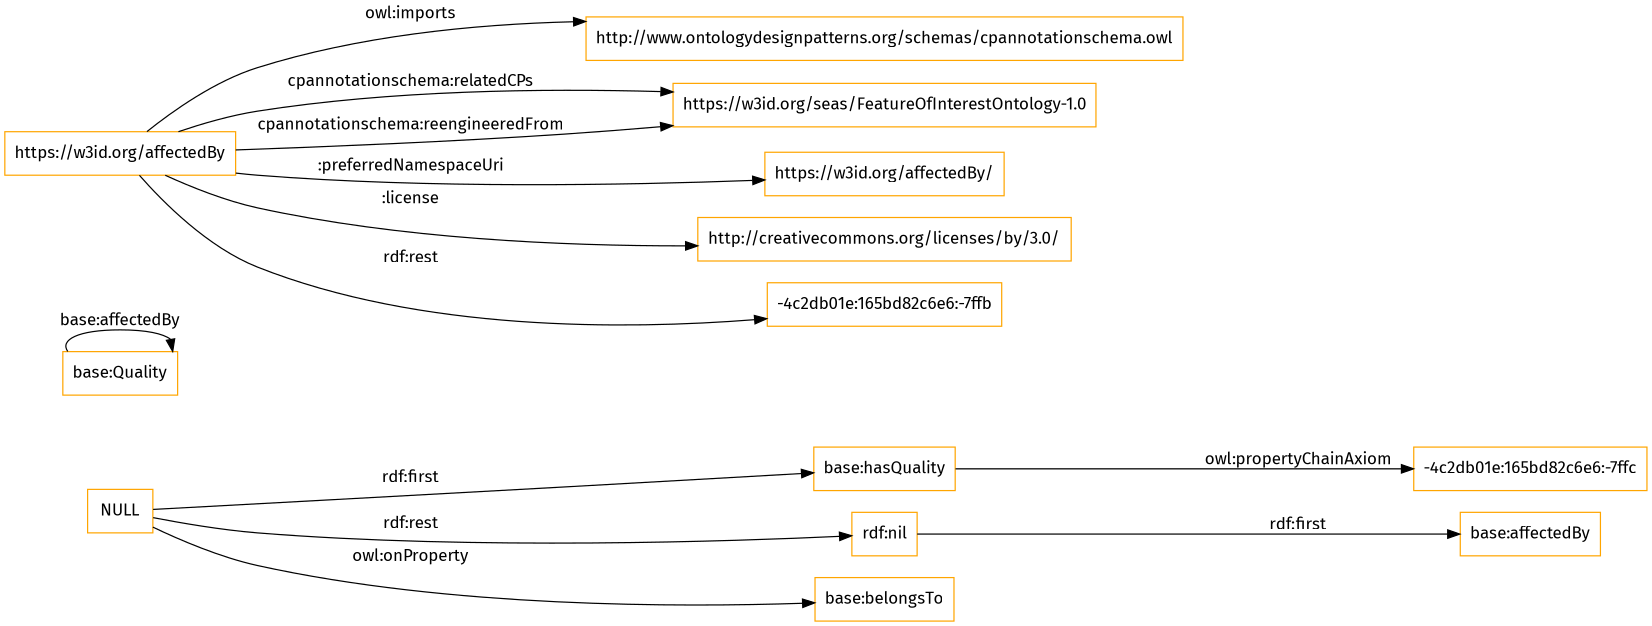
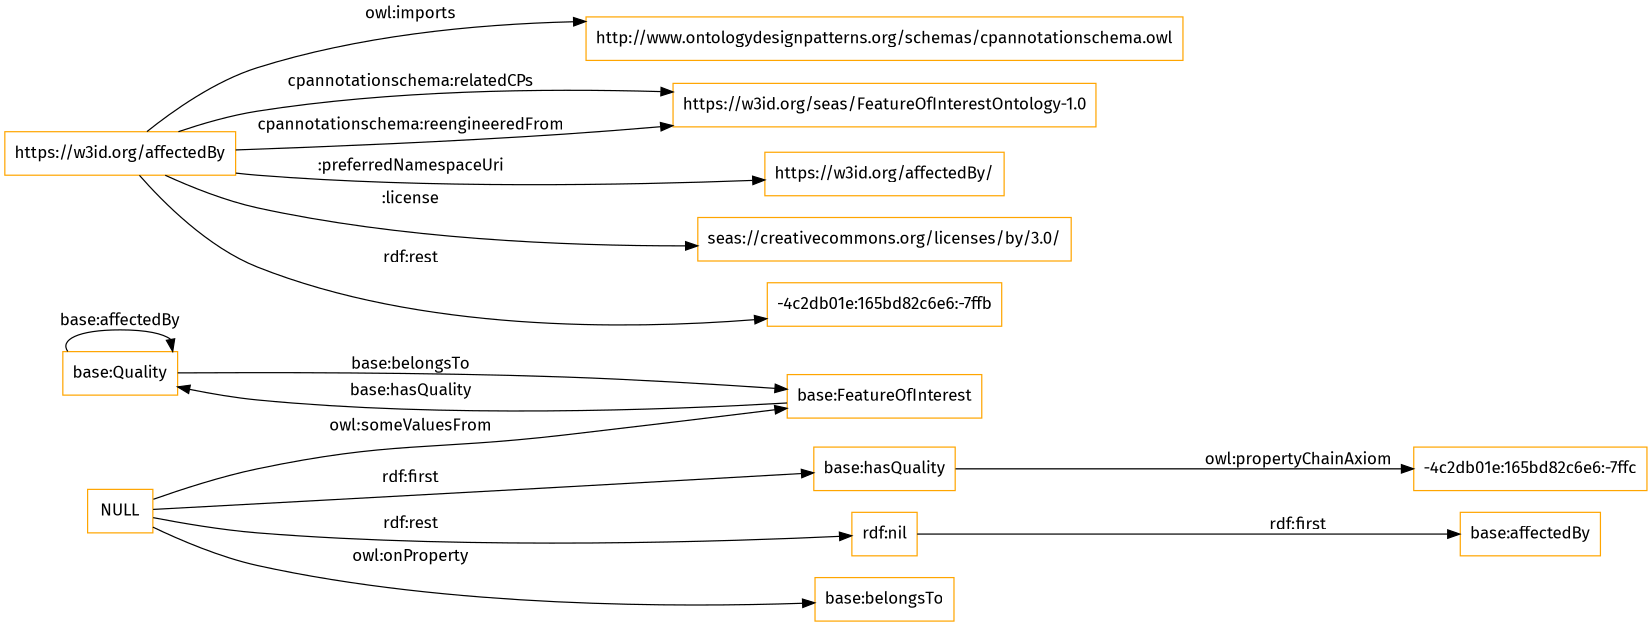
  digraph {
    fontname="Fira Sans"
    rankdir=LR
    node [color=orange fontname="Fira Sans" shape=rectangle]
    edge [fontname="Fira Sans"]
    "base:Quality"
+   "base:FeatureOfInterest"
    "https://w3id.org/affectedBy"
    "http://www.ontologydesignpatterns.org/schemas/cpannotationschema.owl"
    "https://w3id.org/seas/FeatureOfInterestOntology-1.0"
    "https://w3id.org/affectedBy/"
-   "http://creativecommons.org/licenses/by/3.0/"
+   "http://creativecommons.org/licenses/by/3.0/" [label="seas://creativecommons.org/licenses/by/3.0/"]
    "-4c2db01e:165bd82c6e6:-7ffb"
    "base:hasQuality"
    "-4c2db01e:165bd82c6e6:-7ffc"
    NULL
    "rdf:nil"
    "base:belongsTo"
    "base:affectedBy"
    "base:Quality" -> "base:Quality" [label="base:affectedBy"]
+   "base:Quality" -> "base:FeatureOfInterest" [label="base:belongsTo"]
+   "base:FeatureOfInterest" -> "base:Quality" [label="base:hasQuality"]
    "https://w3id.org/affectedBy" -> "http://www.ontologydesignpatterns.org/schemas/cpannotationschema.owl" [label="owl:imports"]
    "https://w3id.org/affectedBy" -> "https://w3id.org/seas/FeatureOfInterestOntology-1.0" [label="cpannotationschema:relatedCPs"]
    "https://w3id.org/affectedBy" -> "https://w3id.org/seas/FeatureOfInterestOntology-1.0" [label="cpannotationschema:reengineeredFrom"]
    "https://w3id.org/affectedBy" -> "https://w3id.org/affectedBy/" [label=":preferredNamespaceUri"]
    "https://w3id.org/affectedBy" -> "http://creativecommons.org/licenses/by/3.0/" [label=":license"]
    "https://w3id.org/affectedBy" -> "-4c2db01e:165bd82c6e6:-7ffb" [label="rdf:rest"]
    "base:hasQuality" -> "-4c2db01e:165bd82c6e6:-7ffc" [label="owl:propertyChainAxiom"]
+   NULL -> "base:FeatureOfInterest" [label="owl:someValuesFrom"]
    NULL -> "base:hasQuality" [label="rdf:first"]
    NULL -> "rdf:nil" [label="rdf:rest"]
    NULL -> "base:belongsTo" [label="owl:onProperty"]
    "rdf:nil" -> "base:affectedBy" [label="rdf:first"]
  }
